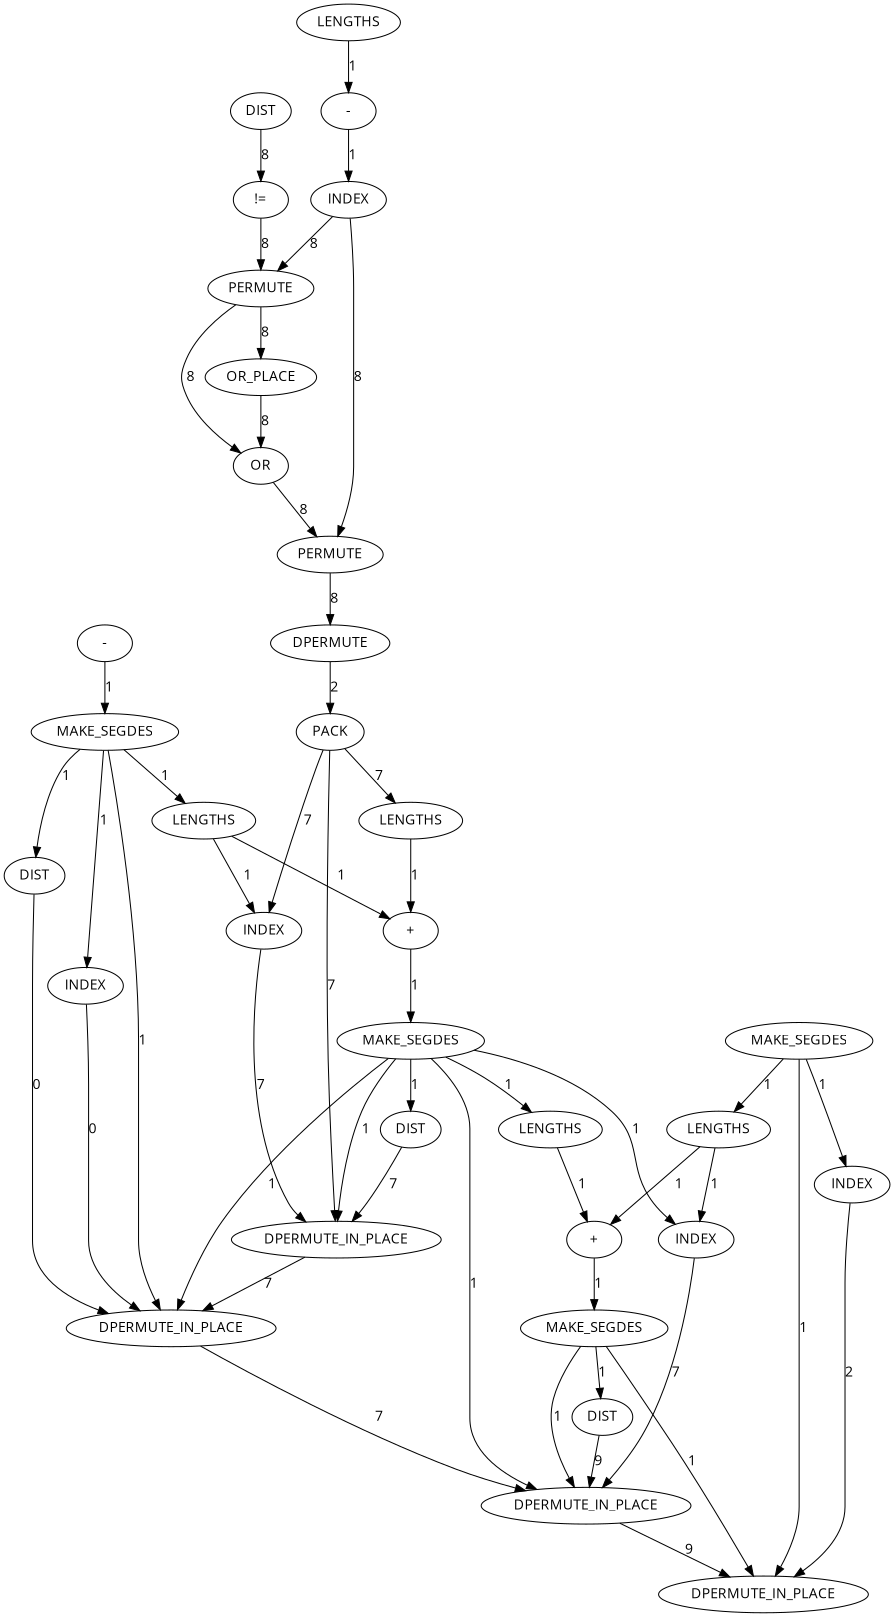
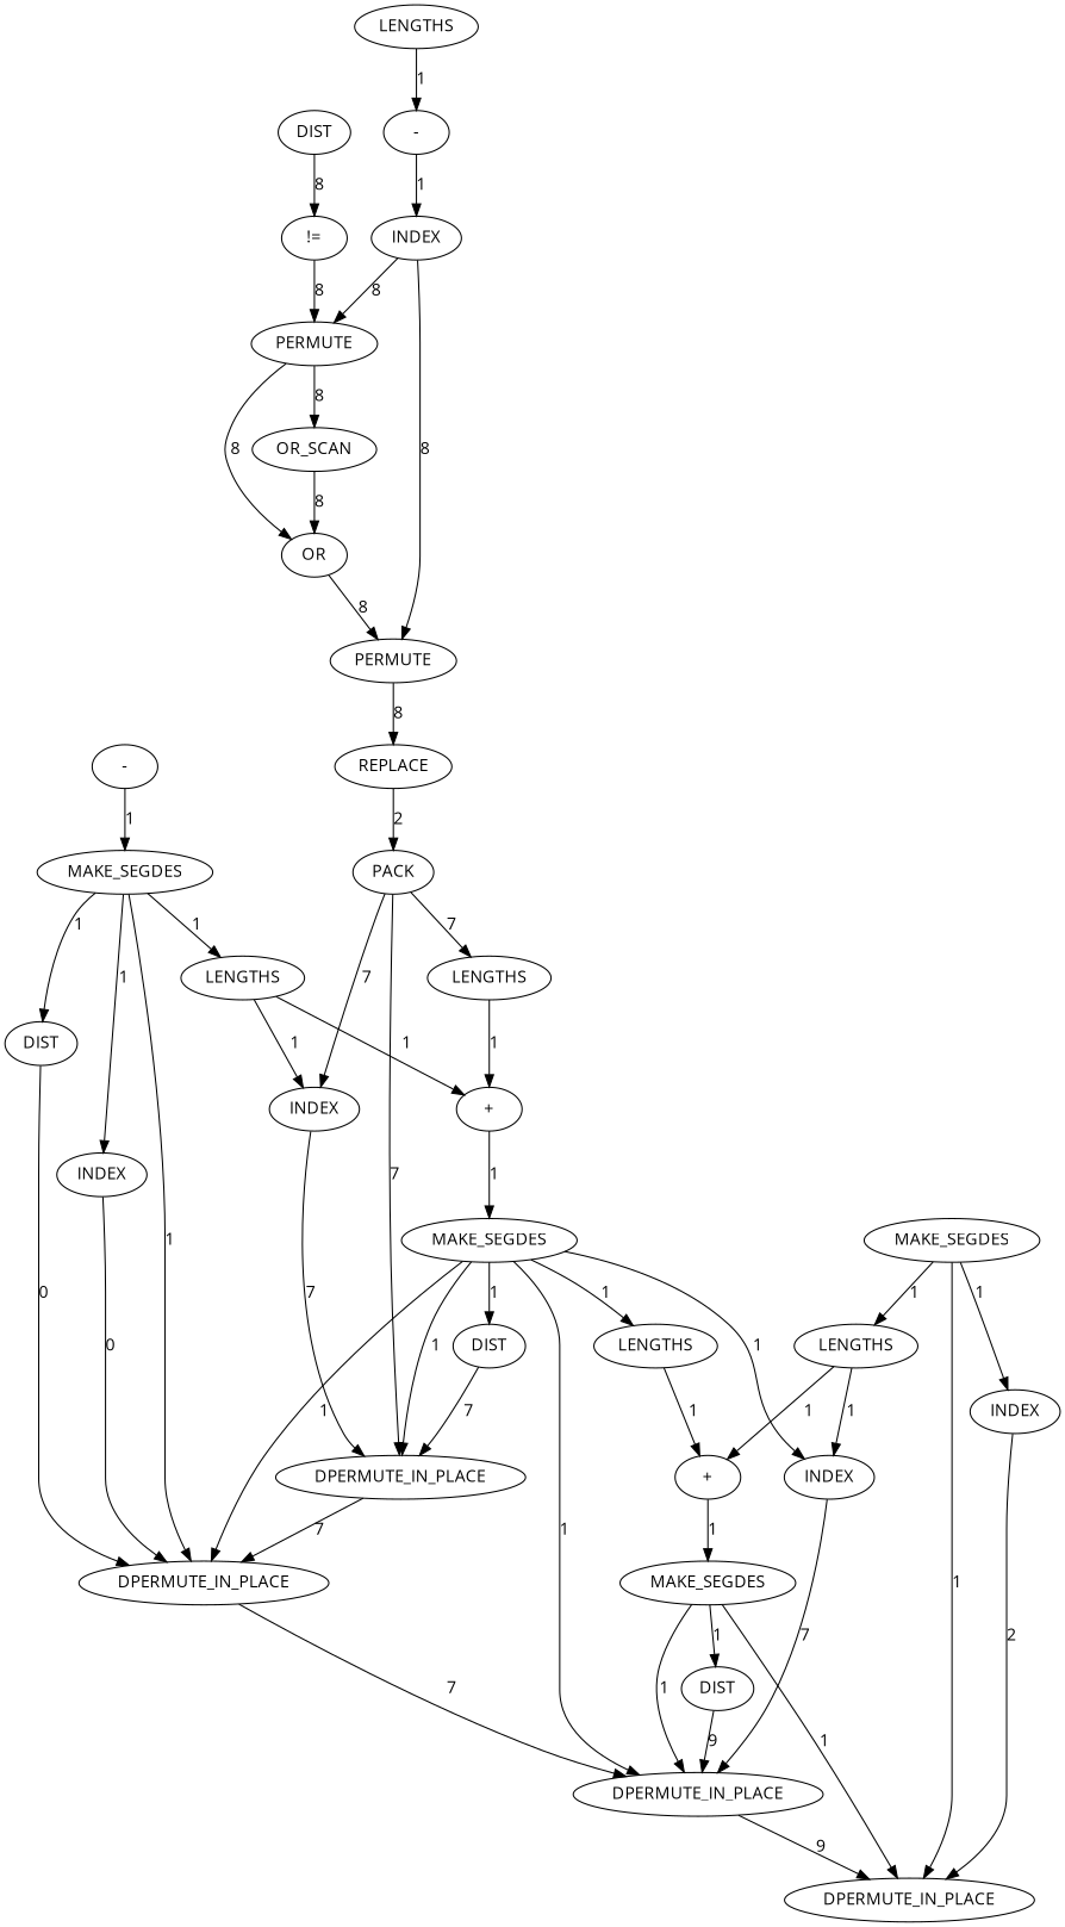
  digraph {
    fontname="Open Sans"
    node [cost=43 fontname="Open Sans"]
    edge [cost=1 fontname="Open Sans"]
    n1 [cost=129 label=DIST]
    n2 [label=DPERMUTE_IN_PLACE]
    n3 [cost=258 label=DPERMUTE_IN_PLACE]
    n4 [cost=1634 label="!="]
    n5 [cost=258 label=PERMUTE]
    n6 [cost=215 label=OR]
-   n7 [cost=688 label=OR_PLACE]
+   n7 [cost=688 label=OR_SCAN]
    n8 [cost=11954 label=DIST]
    n9 [cost=1 label="-"]
    n10 [cost=215 label=INDEX]
    n11 [cost=129 label=PERMUTE]
    n12 [cost=2322 label=PACK]
    n13 [cost=1 label=LENGTHS]
    n14 [cost=258 label=DPERMUTE_IN_PLACE]
    n15 [cost=215 label=INDEX]
    n16 [label="+"]
    n17 [cost=2150 label=INDEX]
    n18 [cost=214 label=DPERMUTE_IN_PLACE]
    n19 [label=DIST]
    n20 [label=LENGTHS]
    n21 [cost=172 label=INDEX]
    n22 [label="+"]
    n23 [label=MAKE_SEGDES]
-   n24 [cost=215 label=DPERMUTE]
+   n24 [cost=215 label=REPLACE]
    n25 [cost=1 label=MAKE_SEGDES]
    n26 [cost=86 label=INDEX]
    n27 [cost=1 label=DIST]
    n28 [label=LENGTHS]
    n29 [label=LENGTHS]
    n30 [label=MAKE_SEGDES]
    n31 [label=MAKE_SEGDES]
    n32 [cost=86 label=LENGTHS]
    n33 [cost=2365 label="-"]
    n1 -> n2 [cost=0 label=0]
    n2 -> n3 [cost=7 label=7]
    n3 -> n18 [cost=9 label=9]
    n4 -> n5 [cost=8 label=8]
    n5 -> n6 [cost=8 label=8]
    n5 -> n7 [cost=8 label=8]
    n6 -> n11 [cost=8 label=8]
    n7 -> n6 [cost=8 label=8]
    n8 -> n4 [cost=8 label=8]
    n9 -> n10 [label=1]
    n10 -> n5 [cost=8 label=8]
    n10 -> n11 [cost=8 label=8]
    n11 -> n24 [cost=8 label=8]
    n12 -> n13 [cost=7 label=7]
    n12 -> n14 [cost=7 label=7]
    n12 -> n15 [cost=7 label=7]
    n13 -> n16 [label=1]
    n14 -> n2 [cost=7 label=7]
    n15 -> n14 [cost=7 label=7]
    n16 -> n25 [label=1]
    n17 -> n18 [cost=2 label=2]
    n19 -> n14 [cost=7 label=7]
    n20 -> n21 [label=1]
    n20 -> n22 [label=1]
    n21 -> n3 [cost=7 label=7]
    n22 -> n23 [label=1]
    n23 -> n3 [label=1]
    n23 -> n18 [label=1]
    n23 -> n27 [label=1]
    n24 -> n12 [cost=8 label=2]
    n25 -> n2 [label=1]
    n25 -> n3 [label=1]
    n25 -> n14 [label=1]
    n25 -> n19 [label=1]
    n25 -> n21 [label=1]
    n25 -> n28 [label=1]
    n26 -> n2 [cost=0 label=0]
    n27 -> n3 [cost=9 label=9]
    n28 -> n22 [label=1]
    n29 -> n15 [label=1]
    n29 -> n16 [label=1]
    n30 -> n1 [label=1]
    n30 -> n2 [label=1]
    n30 -> n26 [label=1]
    n30 -> n29 [label=1]
    n31 -> n17 [label=1]
    n31 -> n18 [label=1]
    n31 -> n20 [label=1]
    n32 -> n9 [label=1]
    n33 -> n30 [label=1]
  }
